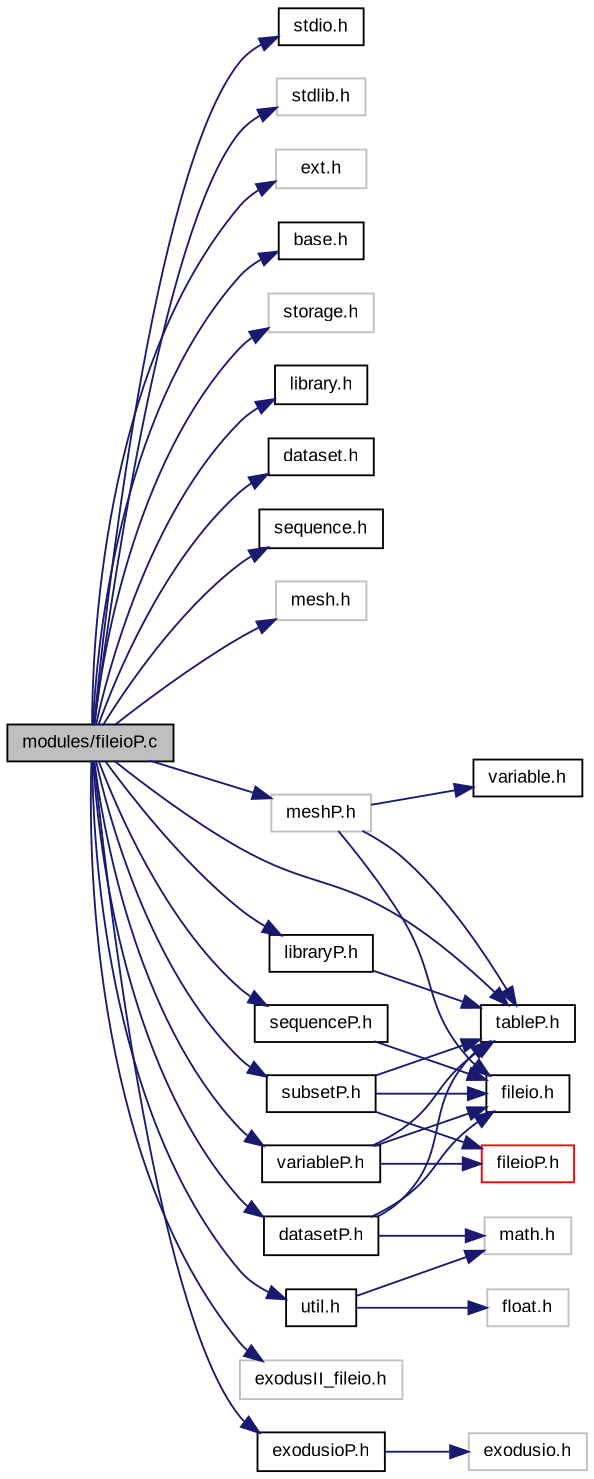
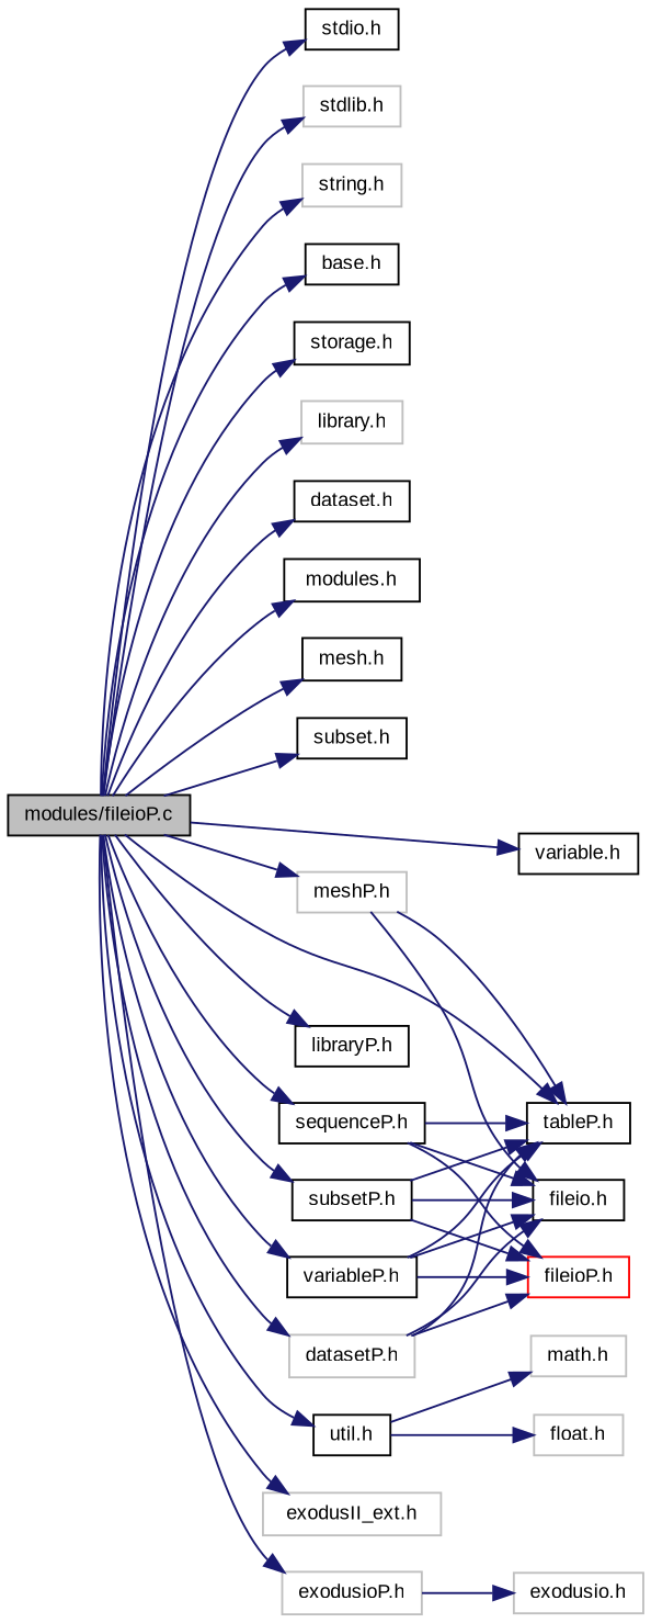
  digraph {
    fontname="Liberation Sans"
    rankdir=LR
    node [color=black fillcolor=white fontname="Liberation Sans" fontsize=10 shape=record style=filled]
    edge [color=midnightblue fontname="Liberation Sans" fontsize=10 labelfontname="FreeSans.ttf" labelfontsize=10 style=solid]
    n1 [fillcolor=grey75 fontcolor=black height=0.2 label="modules/fileioP.c" width=0.4]
    n2 [height=0.2 label="stdio.h" width=0.4]
    n3 [color=grey75 height=0.2 label="stdlib.h" width=0.4]
-   n4 [color=grey75 height=0.2 label="ext.h" width=0.4]
+   n4 [color=grey75 height=0.2 label="string.h" width=0.4]
    n5 [height=0.2 label="base.h" width=0.4]
-   n6 [color=grey75 height=0.2 label="storage.h" width=0.4]
-   n7 [height=0.2 label="library.h" width=0.4]
+   n6 [height=0.2 label="storage.h" width=0.4]
+   n7 [color=grey75 height=0.2 label="library.h" width=0.4]
    n8 [height=0.2 label="dataset.h" width=0.4]
-   n9 [height=0.2 label="sequence.h" width=0.4]
-   n10 [color=grey75 height=0.2 label="mesh.h" width=0.4]
+   n9 [height=0.2 label="modules.h" width=0.4]
+   n10 [height=0.2 label="mesh.h" width=0.4]
+   n11 [height=0.2 label="subset.h" width=0.4]
    n12 [height=0.2 label="variable.h" width=0.4]
    n13 [height=0.2 label="tableP.h" width=0.4]
    n14 [height=0.2 label="libraryP.h" width=0.4]
-   n15 [height=0.2 label="datasetP.h" width=0.4]
+   n15 [color=grey75 height=0.2 label="datasetP.h" width=0.4]
    n16 [height=0.2 label="sequenceP.h" width=0.4]
    n17 [height=0.2 label="subsetP.h" width=0.4]
    n18 [color=grey75 height=0.2 label="meshP.h" width=0.4]
    n19 [height=0.2 label="variableP.h" width=0.4]
    n20 [height=0.2 label="util.h" width=0.4]
-   n21 [color=grey75 height=0.2 label="exodusII_fileio.h" width=0.4]
-   n22 [height=0.2 label="exodusioP.h" width=0.4]
+   n21 [color=grey75 height=0.2 label="exodusII_ext.h" width=0.4]
+   n22 [color=grey75 height=0.2 label="exodusioP.h" width=0.4]
    n23 [height=0.2 label="fileio.h" width=0.4]
    n24 [color=red height=0.2 label="fileioP.h" width=0.4]
    n25 [color=grey75 height=0.2 label="math.h" width=0.4]
    n26 [color=grey75 height=0.2 label="float.h" width=0.4]
    n27 [color=grey75 height=0.2 label="exodusio.h" width=0.4]
    n1 -> n2
    n1 -> n3
    n1 -> n4
    n1 -> n5
    n1 -> n6
    n1 -> n7
    n1 -> n8
    n1 -> n9
    n1 -> n10
-   n18 -> n12
+   n1 -> n11
+   n1 -> n12
    n1 -> n13
    n1 -> n14
    n1 -> n15
    n1 -> n16
    n1 -> n17
    n1 -> n18
    n1 -> n19
    n1 -> n20
    n1 -> n21
    n1 -> n22
    n15 -> n13
    n15 -> n23
-   n15 -> n25
-   n14 -> n13
+   n15 -> n24
+   n16 -> n13
    n16 -> n23
+   n16 -> n24
    n17 -> n13
    n17 -> n23
    n17 -> n24
    n18 -> n13
    n18 -> n23
    n19 -> n13
    n19 -> n23
    n19 -> n24
    n20 -> n25
    n20 -> n26
    n22 -> n27
  }
